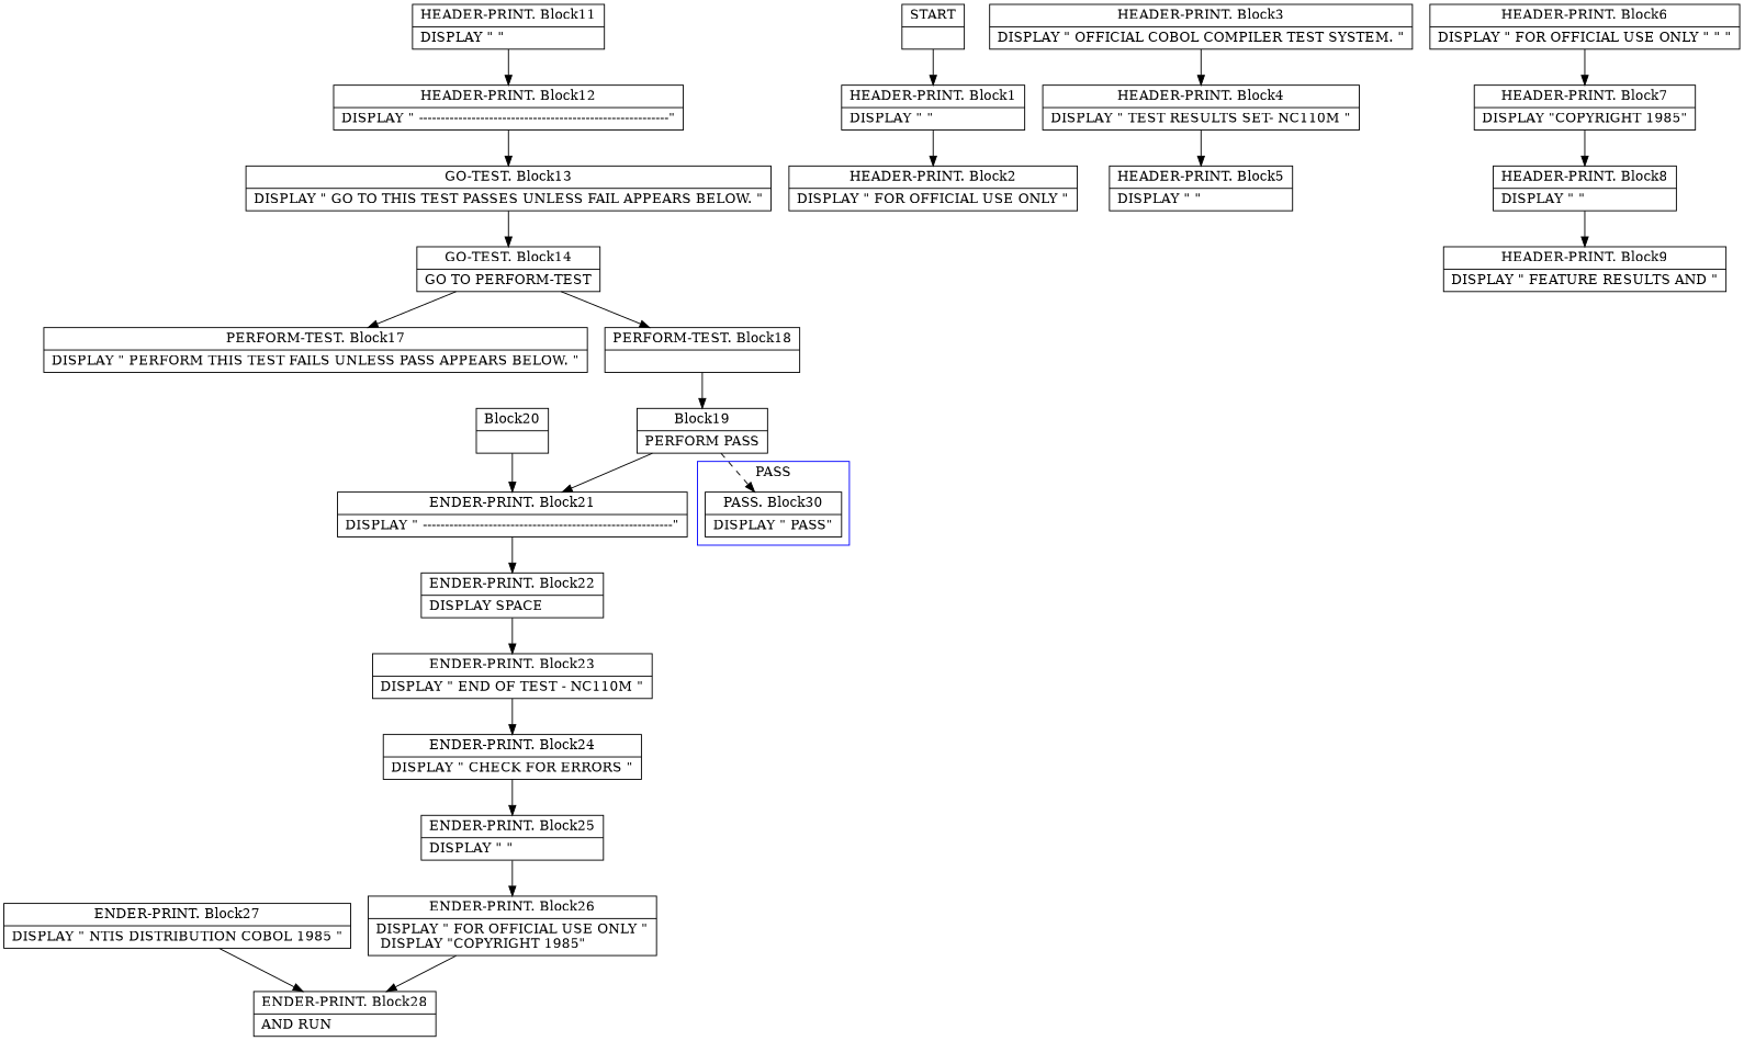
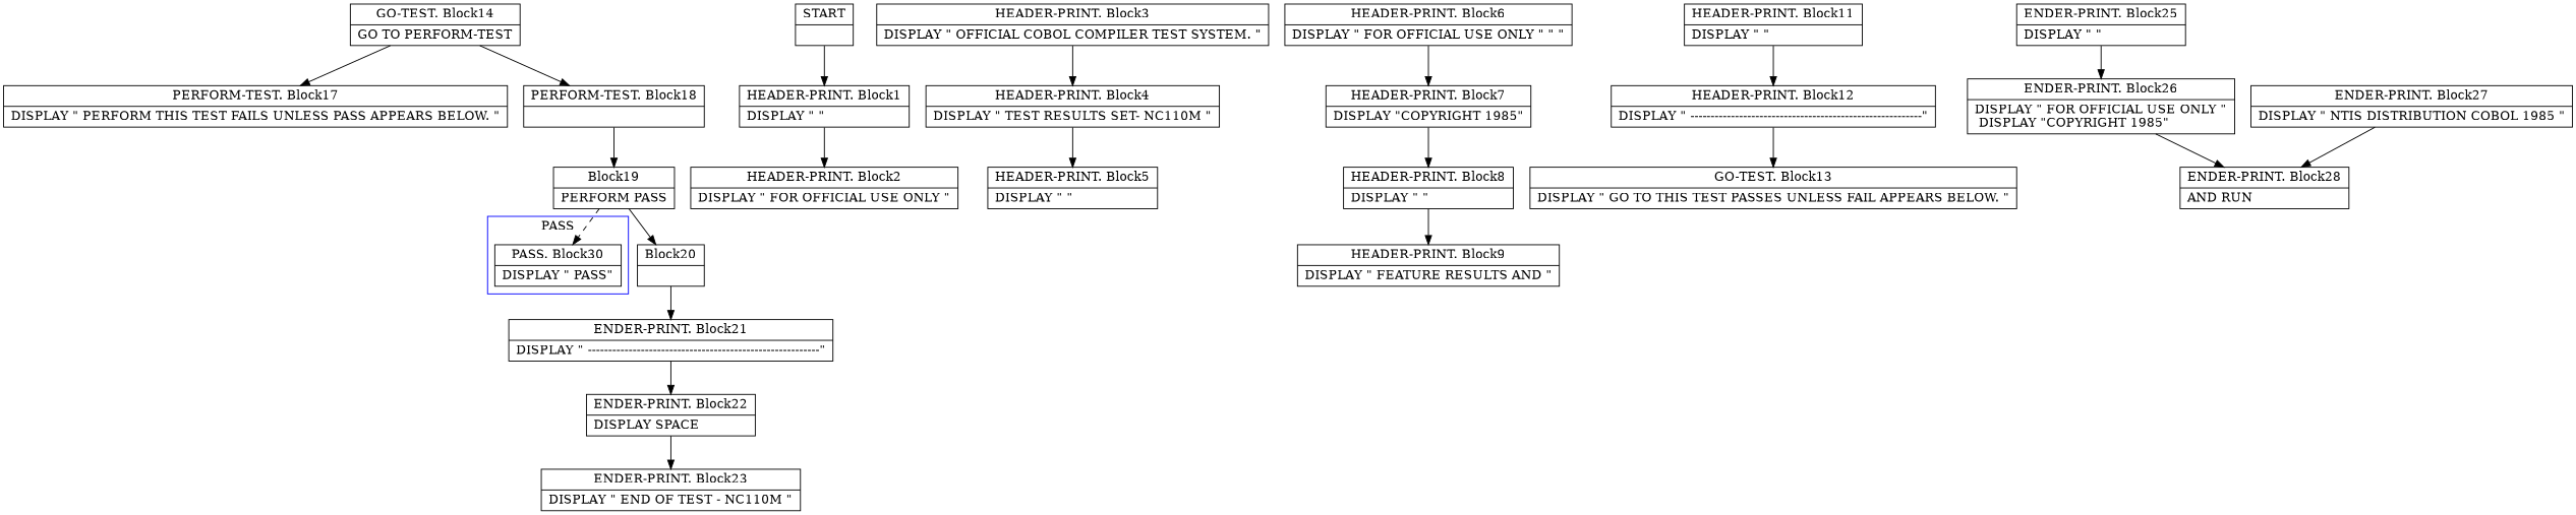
  digraph {
    compound=true
    node [shape=record]
    edge [arrowtail=empty]
    n1 [label="{PASS. Block30|    DISPLAY      \"             PASS\"\l}"]
    n2 [label="{START|}"]
    n3 [label="{HEADER-PRINT. Block1|    DISPLAY \" \"\l}"]
    n4 [label="{HEADER-PRINT. Block2|    DISPLAY      \" FOR OFFICIAL USE ONLY                                    \"\l}"]
    n5 [label="{HEADER-PRINT. Block3|    DISPLAY      \"     OFFICIAL COBOL COMPILER TEST SYSTEM.     \"\l}"]
    n6 [label="{HEADER-PRINT. Block4|    DISPLAY      \"                TEST RESULTS SET- NC110M                  \"\l}"]
    n7 [label="{HEADER-PRINT. Block5|    DISPLAY      \"                                                          \"\l}"]
    n8 [label="{HEADER-PRINT. Block6|    DISPLAY      \" FOR OFFICIAL USE ONLY \"      \"                                                         \"\l}"]
    n9 [label="{HEADER-PRINT. Block7|    DISPLAY      \"COPYRIGHT  1985\"\l}"]
    n10 [label="{HEADER-PRINT. Block8|    DISPLAY      \"                                                          \"\l}"]
    n11 [label="{HEADER-PRINT. Block9|    DISPLAY      \" FEATURE     RESULTS AND                                  \"\l}"]
    n12 [label="{HEADER-PRINT. Block11|    DISPLAY      \"                                                          \"\l}"]
    n13 [label="{HEADER-PRINT. Block12|    DISPLAY      \" ---------------------------------------------------------\"\l}"]
    n14 [label="{GO-TEST. Block13|    DISPLAY      \" GO TO       THIS TEST PASSES UNLESS FAIL APPEARS BELOW.  \"\l}"]
    n15 [label="{GO-TEST. Block14|    GO       TO PERFORM-TEST\l}"]
    n16 [label="{PERFORM-TEST. Block17|    DISPLAY      \" PERFORM     THIS TEST FAILS UNLESS PASS APPEARS BELOW.   \"\l}"]
    n17 [label="{PERFORM-TEST. Block18|}"]
    n18 [label="{Block19|    PERFORM  PASS\l}"]
    n19 [label="{Block20|}"]
    n20 [label="{ENDER-PRINT. Block21|    DISPLAY      \" ---------------------------------------------------------\"\l}"]
    n21 [label="{ENDER-PRINT. Block22|    DISPLAY      SPACE\l}"]
    n22 [label="{ENDER-PRINT. Block23|    DISPLAY      \"                  END OF TEST - NC110M                    \"\l}"]
-   n23 [label="{ENDER-PRINT. Block24|    DISPLAY      \"                  CHECK FOR ERRORS                        \"\l}"]
    n24 [label="{ENDER-PRINT. Block25|    DISPLAY      \"                                                          \"\l}"]
    n25 [label="{ENDER-PRINT. Block26|    DISPLAY      \" FOR OFFICIAL USE ONLY \"\l    DISPLAY      \"COPYRIGHT  1985\"\l}"]
    n26 [label="{ENDER-PRINT. Block28|    AND RUN\l}"]
    n27 [label="{ENDER-PRINT. Block27|    DISPLAY      \"       NTIS DISTRIBUTION COBOL 1985               \"\l}"]
    subgraph cluster_1 {
      color=blue
      label=PASS
      n1
    }
    n2 -> n3
    n3 -> n4
    n5 -> n6
    n6 -> n7
    n8 -> n9
    n9 -> n10
    n10 -> n11
    n12 -> n13
    n13 -> n14
-   n14 -> n15
    n15 -> n16
    n15 -> n17
    n17 -> n18
    n18 -> n1 [style=dashed]
-   n18 -> n20
+   n18 -> n19
    n19 -> n20
    n20 -> n21
    n21 -> n22
-   n22 -> n23
-   n23 -> n24
    n24 -> n25
    n25 -> n26
    n27 -> n26
  }
